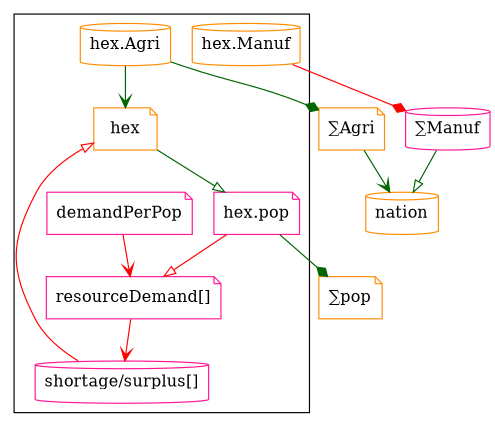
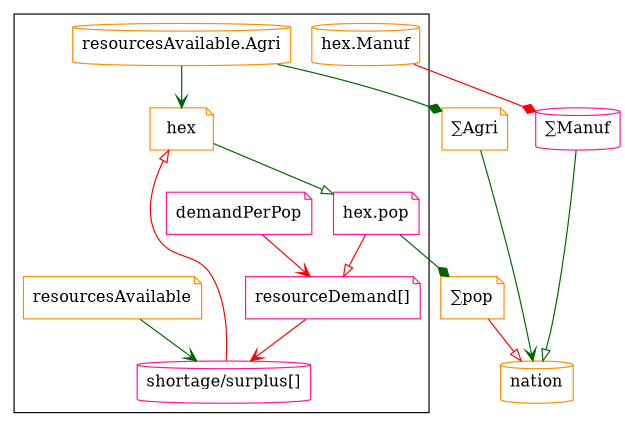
  digraph {
    node [color=darkorange shape=note]
    edge [arrowhead=vee color=darkgreen]
-   "hex.Agri" [shape=cylinder]
+   "hex.Agri" [shape=cylinder label="resourcesAvailable.Agri"]
    "hex.pop" [color=deeppink]
    "hex.Manuf" [shape=cylinder]
    n4 [label=hex]
    demandPerPop [color=deeppink]
    "resourceDemand[]" [color=deeppink]
    "shortage/surplus[]" [color=deeppink shape=cylinder]
+   resourcesAvailable
    "∑Agri"
    "∑pop"
    "∑Manuf" [color=deeppink shape=cylinder]
    nation [shape=cylinder]
    subgraph cluster_1 {
      "hex.Agri"
      "hex.pop"
      "hex.Manuf"
      n4
      demandPerPop
      "resourceDemand[]"
      "shortage/surplus[]"
+     resourcesAvailable
    }
    "hex.Agri" -> n4
    "hex.Agri" -> "∑Agri" [arrowhead=diamond]
    "hex.pop" -> "resourceDemand[]" [arrowhead=onormal color=red]
    "hex.pop" -> "∑pop" [arrowhead=diamond]
    "hex.Manuf" -> "∑Manuf" [arrowhead=diamond color=red]
    n4 -> "hex.pop" [arrowhead=onormal]
    demandPerPop -> "resourceDemand[]" [color=red]
    "resourceDemand[]" -> "shortage/surplus[]" [color=red]
    "shortage/surplus[]" -> n4 [arrowhead=onormal color=red]
+   resourcesAvailable -> "shortage/surplus[]"
    "∑Agri" -> nation
+   "∑pop" -> nation [arrowhead=onormal color=red]
    "∑Manuf" -> nation [arrowhead=onormal]
  }
